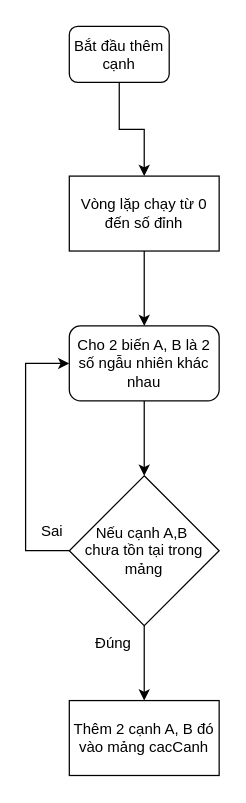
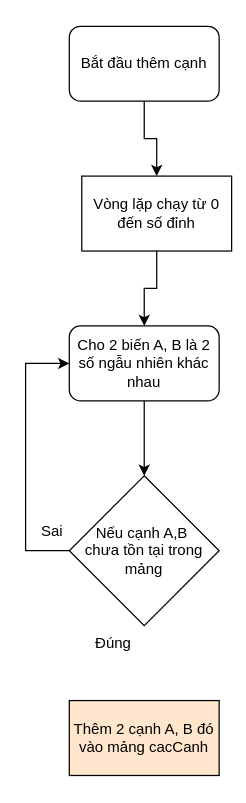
  <mxCell id="0" />
  <mxCell id="1" parent="0" />
  <mxCell id="2" style="edgeStyle=orthogonalEdgeStyle;rounded=0;orthogonalLoop=1;jettySize=auto;html=1;exitX=0.5;exitY=1;exitDx=0;exitDy=0;entryX=0.5;entryY=0;entryDx=0;entryDy=0;" edge="1" parent="1" source="3" target="5"><mxGeometry relative="1" as="geometry" /></mxCell>
- <mxCell id="3" value="Bắt đầu thêm cạnh" style="rounded=1;whiteSpace=wrap;html=1;" vertex="1" parent="1"><mxGeometry x="55" y="20" width="80" height="45" as="geometry" /></mxCell>
+ <mxCell id="3" value="Bắt đầu thêm cạnh" style="rounded=1;whiteSpace=wrap;html=1;" vertex="1" parent="1"><mxGeometry x="55" y="20" width="120" height="60" as="geometry" /></mxCell>
  <mxCell id="4" style="edgeStyle=orthogonalEdgeStyle;rounded=0;orthogonalLoop=1;jettySize=auto;html=1;exitX=0.5;exitY=1;exitDx=0;exitDy=0;entryX=0.5;entryY=0;entryDx=0;entryDy=0;" edge="1" parent="1" source="5" target="7"><mxGeometry relative="1" as="geometry" /></mxCell>
- <mxCell id="5" value="Vòng lặp chạy từ 0 đến số đỉnh" style="rounded=0;whiteSpace=wrap;html=1;" vertex="1" parent="1"><mxGeometry x="55" y="140" width="120" height="60" as="geometry" /></mxCell>
+ <mxCell id="5" value="Vòng lặp chạy từ 0 đến số đỉnh" style="rounded=0;whiteSpace=wrap;html=1;" vertex="1" parent="1"><mxGeometry x="65" y="140" width="120" height="60" as="geometry" /></mxCell>
  <mxCell id="6" style="edgeStyle=orthogonalEdgeStyle;rounded=0;orthogonalLoop=1;jettySize=auto;html=1;exitX=0.5;exitY=1;exitDx=0;exitDy=0;entryX=0.5;entryY=0;entryDx=0;entryDy=0;" edge="1" parent="1" source="7" target="10"><mxGeometry relative="1" as="geometry" /></mxCell>
  <mxCell id="7" value="Cho 2 biến A, B là 2 số ngẫu nhiên khác nhau" style="whiteSpace=wrap;html=1;rounded=1;" vertex="1" parent="1"><mxGeometry x="55" y="260" width="120" height="60" as="geometry" /></mxCell>
- <mxCell id="8" style="edgeStyle=orthogonalEdgeStyle;rounded=0;orthogonalLoop=1;jettySize=auto;html=1;exitX=0.5;exitY=1;exitDx=0;exitDy=0;entryX=0.5;entryY=0;entryDx=0;entryDy=0;" edge="1" parent="1" source="10" target="11"><mxGeometry relative="1" as="geometry" /></mxCell>
  <mxCell id="9" style="edgeStyle=orthogonalEdgeStyle;rounded=0;orthogonalLoop=1;jettySize=auto;html=1;exitX=0;exitY=0.5;exitDx=0;exitDy=0;entryX=0;entryY=0.5;entryDx=0;entryDy=0;" edge="1" parent="1" source="10" target="7"><mxGeometry relative="1" as="geometry"><Array as="points"><mxPoint x="20" y="440" /><mxPoint x="20" y="290" /></Array></mxGeometry></mxCell>
  <mxCell id="10" value="Nếu cạnh A,B&amp;nbsp;&lt;div&gt;chưa tồn tại trong mảng&lt;/div&gt;" style="rhombus;whiteSpace=wrap;html=1;" vertex="1" parent="1"><mxGeometry x="55" y="380" width="120" height="120" as="geometry" /></mxCell>
- <mxCell id="11" value="Thêm 2 cạnh A, B đó vào mảng cacCanh" style="rounded=0;whiteSpace=wrap;html=1;" vertex="1" parent="1"><mxGeometry x="55" y="560" width="120" height="60" as="geometry" /></mxCell>
+ <mxCell id="11" value="Thêm 2 cạnh A, B đó vào mảng cacCanh" style="rounded=0;whiteSpace=wrap;html=1;fillColor=#ffe6cc;" vertex="1" parent="1"><mxGeometry x="55" y="560" width="120" height="60" as="geometry" /></mxCell>
  <mxCell id="12" value="Đúng" style="text;html=1;align=center;verticalAlign=middle;resizable=0;points=[];autosize=1;strokeColor=none;fillColor=none;" vertex="1" parent="1"><mxGeometry x="65" y="499" width="50" height="30" as="geometry" /></mxCell>
  <mxCell id="13" value="Sai" style="text;html=1;align=center;verticalAlign=middle;resizable=0;points=[];autosize=1;strokeColor=none;fillColor=none;" vertex="1" parent="1"><mxGeometry x="21" y="410" width="40" height="30" as="geometry" /></mxCell>
